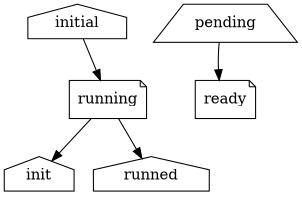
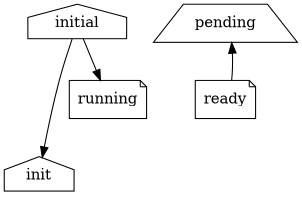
  digraph {
    node [shape=house]
    initial
    init
    running [shape=note]
    pending [shape=trapezium]
    ready [shape=note]
-   runned
-   running -> init
+   initial -> init
    initial -> running
-   running -> runned
-   pending -> ready
+   ready -> pending
  }
